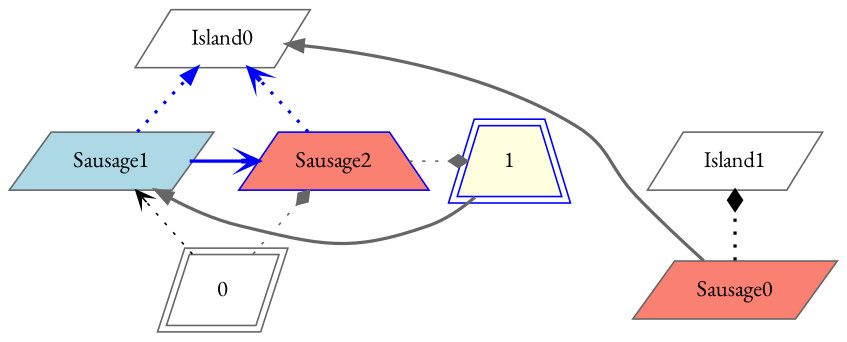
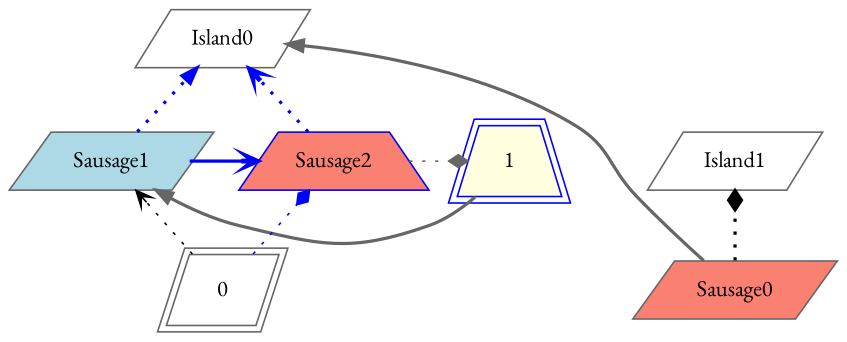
  digraph {
    fontname="EB Garamond"
    rankdir=BT
    node [color=gray40 fillcolor=white fontname="EB Garamond" shape=parallelogram style=filled]
    edge [arrowhead=normal color=gray40 fontname="EB Garamond" penwidth=2 style=dotted]
    n1 [color=blue fillcolor=lightyellow label=1 peripheries=2 shape=trapezium]
    Sausage1 [fillcolor=lightblue]
    Sausage2 [color=blue fillcolor=salmon shape=trapezium]
    Island0
    n5 [label=0 peripheries=2]
    Sausage0 [fillcolor=salmon]
    Island1
    subgraph sub_1 {
      rank=same
      n1
      Sausage1
    }
    subgraph sub_2 {
      rank=same
      Sausage1
      Sausage2
    }
    n1 -> Sausage1 [constraint=false style=""]
    Sausage1 -> Sausage2 [arrowhead=vee color=blue constraint=false style=""]
    Sausage1 -> Island0 [color=blue]
    Sausage2 -> n1 [arrowhead=diamond penwidth=""]
    Sausage2 -> Island0 [arrowhead=vee color=blue]
    n5 -> Sausage1 [arrowhead=vee color=black penwidth=""]
-   n5 -> Sausage2 [arrowhead=diamond penwidth=""]
+   n5 -> Sausage2 [arrowhead=diamond color=blue penwidth=""]
    Sausage0 -> Island0 [constraint=false style=""]
    Sausage0 -> Island1 [arrowhead=diamond color=black]
  }
